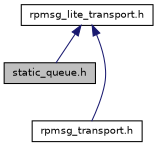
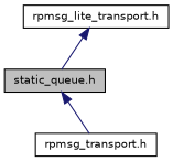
  digraph {
    node [color=black fillcolor=white fontname=Helvetica fontsize=10 shape=record style=filled]
    edge [color=midnightblue dir=back fontname=Helvetica fontsize=10 labelfontname=Helvetica labelfontsize=10 style=solid]
    n1 [fillcolor=grey75 fontcolor=black height=0.2 label="static_queue.h" width=0.4]
    n2 [height=0.2 label="rpmsg_transport.h" width=0.4]
    n3 [height=0.2 label="rpmsg_lite_transport.h" width=0.4]
-   n3 -> n2
+   n1 -> n2
    n3 -> n1
  }
